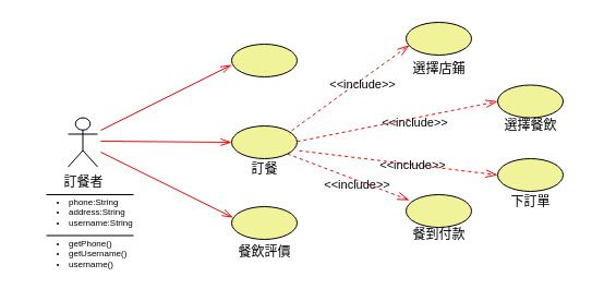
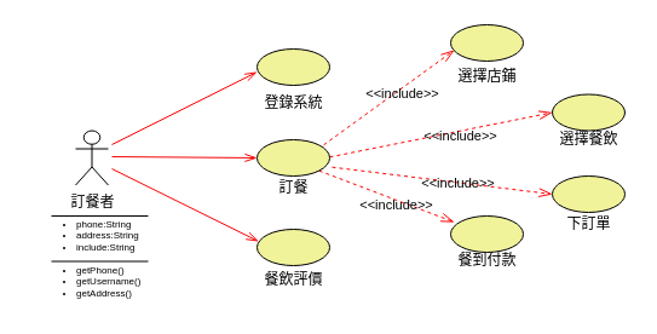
  <mxCell id="0" />
  <mxCell id="1" parent="0" />
  <mxCell id="2" value="訂餐者" style="shape=umlActor;verticalLabelPosition=bottom;verticalAlign=top;html=1;outlineConnect=0;" parent="1" vertex="1"><mxGeometry x="62" y="107.5" width="27" height="45" as="geometry" /></mxCell>
  <mxCell id="3" value="" style="ellipse;whiteSpace=wrap;html=1;gradientColor=none;fillColor=#f1f39b;" parent="1" vertex="1"><mxGeometry x="212" y="40" width="60" height="30" as="geometry" /></mxCell>
  <mxCell id="4" value="訂餐" style="text;html=1;align=center;verticalAlign=middle;resizable=0;points=[];autosize=1;strokeColor=none;fillColor=none;" parent="1" vertex="1"><mxGeometry x="217" y="140" width="50" height="30" as="geometry" /></mxCell>
+ <mxCell id="5" value="登錄系統" style="text;html=1;align=center;verticalAlign=middle;resizable=0;points=[];autosize=1;strokeColor=none;fillColor=none;" parent="1" vertex="1"><mxGeometry x="207" y="70" width="70" height="30" as="geometry" /></mxCell>
  <mxCell id="6" value="餐飲評價" style="text;html=1;align=center;verticalAlign=middle;resizable=0;points=[];autosize=1;strokeColor=none;fillColor=none;" parent="1" vertex="1"><mxGeometry x="207" y="215.5" width="70" height="30" as="geometry" /></mxCell>
  <mxCell id="7" value="選擇店鋪" style="text;html=1;align=center;verticalAlign=middle;resizable=0;points=[];autosize=1;strokeColor=none;fillColor=none;" parent="1" vertex="1"><mxGeometry x="367" y="47.5" width="70" height="30" as="geometry" /></mxCell>
  <mxCell id="8" value="選擇餐飲" style="text;html=1;align=center;verticalAlign=middle;resizable=0;points=[];autosize=1;strokeColor=none;fillColor=none;" parent="1" vertex="1"><mxGeometry x="451" y="100" width="70" height="30" as="geometry" /></mxCell>
  <mxCell id="9" value="下訂單" style="text;html=1;align=center;verticalAlign=middle;resizable=0;points=[];autosize=1;strokeColor=none;fillColor=none;" parent="1" vertex="1"><mxGeometry x="456" y="170" width="60" height="30" as="geometry" /></mxCell>
  <mxCell id="10" value="餐到付款" style="text;html=1;align=center;verticalAlign=middle;resizable=0;points=[];autosize=1;strokeColor=none;fillColor=none;" parent="1" vertex="1"><mxGeometry x="367" y="200" width="70" height="30" as="geometry" /></mxCell>
  <mxCell id="11" value="&amp;lt;&amp;lt;include&amp;gt;&amp;gt;" style="endArrow=openThin;endSize=9;dashed=1;html=1;rounded=0;strokeColor=#fd0808;endFill=0;strokeWidth=1;entryX=0;entryY=0.5;entryDx=0;entryDy=0;labelBackgroundColor=none;" parent="1" edge="1"><mxGeometry x="0.167" y="-4" width="160" relative="1" as="geometry"><mxPoint x="272" y="129.31" as="sourcePoint" /><mxPoint x="456" y="92.5" as="targetPoint" /><mxPoint as="offset" /></mxGeometry></mxCell>
  <mxCell id="12" value="&amp;lt;&amp;lt;include&amp;gt;&amp;gt;" style="endArrow=openThin;endSize=9;dashed=1;html=1;rounded=0;strokeColor=#fd0808;endFill=0;strokeWidth=1;exitX=1.033;exitY=0.756;exitDx=0;exitDy=0;exitPerimeter=0;labelBackgroundColor=none;entryX=0;entryY=0.5;entryDx=0;entryDy=0;" parent="1" target="26" edge="1"><mxGeometry x="0.15" y="-1" width="160" relative="1" as="geometry"><mxPoint x="273.98" y="137.68" as="sourcePoint" /><mxPoint x="452" y="149" as="targetPoint" /><mxPoint as="offset" /></mxGeometry></mxCell>
  <mxCell id="13" value="&amp;lt;&amp;lt;include&amp;gt;&amp;gt;" style="endArrow=openThin;endSize=9;dashed=1;html=1;rounded=0;strokeColor=#fd0808;endFill=0;strokeWidth=1;entryX=0.05;entryY=0.698;entryDx=0;entryDy=0;entryPerimeter=0;labelBackgroundColor=none;" parent="1" target="24" edge="1"><mxGeometry x="0.167" y="-4" width="160" relative="1" as="geometry"><mxPoint x="267" y="119.31" as="sourcePoint" /><mxPoint x="372" y="40.01" as="targetPoint" /><mxPoint as="offset" /></mxGeometry></mxCell>
  <mxCell id="14" value="&amp;lt;&amp;lt;include&amp;gt;&amp;gt;" style="endArrow=openThin;endSize=9;dashed=1;html=1;rounded=0;strokeColor=#fd0808;endFill=0;strokeWidth=1;exitX=1;exitY=1;exitDx=0;exitDy=0;labelBackgroundColor=none;entryX=0.05;entryY=0.17;entryDx=0;entryDy=0;entryPerimeter=0;" parent="1" target="27" edge="1"><mxGeometry x="0.167" y="-4" width="160" relative="1" as="geometry"><mxPoint x="263.213" y="140.607" as="sourcePoint" /><mxPoint x="378.024" y="183.984" as="targetPoint" /><mxPoint as="offset" /></mxGeometry></mxCell>
  <mxCell id="15" value="" style="endArrow=openThin;endFill=0;endSize=8;html=1;rounded=0;strokeColor=#f70808;entryX=0;entryY=0.5;entryDx=0;entryDy=0;" parent="1" target="22" edge="1"><mxGeometry width="160" relative="1" as="geometry"><mxPoint x="92" y="129" as="sourcePoint" /><mxPoint x="212" y="130" as="targetPoint" /></mxGeometry></mxCell>
  <mxCell id="16" value="" style="endArrow=openThin;endFill=0;endSize=8;html=1;rounded=0;strokeColor=#f70808;entryX=0;entryY=0.633;entryDx=0;entryDy=0;entryPerimeter=0;" parent="1" target="3" edge="1"><mxGeometry width="160" relative="1" as="geometry"><mxPoint x="92" y="119" as="sourcePoint" /><mxPoint x="202.732" y="156.243" as="targetPoint" /></mxGeometry></mxCell>
  <mxCell id="17" value="" style="endArrow=openThin;endFill=0;endSize=8;html=1;rounded=0;strokeColor=#f70808;entryX=0.021;entryY=0.333;entryDx=0;entryDy=0;entryPerimeter=0;" parent="1" target="23" edge="1"><mxGeometry width="160" relative="1" as="geometry"><mxPoint x="92" y="139" as="sourcePoint" /><mxPoint x="213.26" y="199.48" as="targetPoint" /></mxGeometry></mxCell>
  <mxCell id="18" value="" style="endArrow=none;endFill=0;endSize=12;html=1;rounded=0;edgeStyle=orthogonalEdgeStyle;" parent="1" edge="1"><mxGeometry width="160" relative="1" as="geometry"><mxPoint y="178" as="sourcePoint" x="42" /><mxPoint x="122" y="178" as="targetPoint" /></mxGeometry></mxCell>
  <mxCell id="19" value="" style="endArrow=none;endFill=0;endSize=12;html=1;rounded=0;edgeStyle=orthogonalEdgeStyle;" parent="1" edge="1"><mxGeometry width="160" relative="1" as="geometry"><mxPoint y="215.5" as="sourcePoint" x="42" /><mxPoint x="122" y="215.5" as="targetPoint" /></mxGeometry></mxCell>
- <mxCell id="20" value="&lt;ul style=&quot;font-size: 8px;&quot;&gt;&lt;li&gt;phone:String&lt;/li&gt;&lt;li&gt;address:String&lt;/li&gt;&lt;li&gt;username:String&lt;/li&gt;&lt;/ul&gt;" style="text;strokeColor=none;fillColor=none;html=1;whiteSpace=wrap;verticalAlign=middle;overflow=hidden;" parent="1" vertex="1"><mxGeometry x="20.5" y="170" width="101.5" height="45.5" as="geometry" /></mxCell>
- <mxCell id="21" value="&lt;ul style=&quot;font-size: 8px;&quot;&gt;&lt;li&gt;getPhone()&lt;/li&gt;&lt;li&gt;getUsername()&lt;/li&gt;&lt;li style=&quot;border-color: var(--border-color);&quot;&gt;username()&lt;/li&gt;&lt;/ul&gt;" style="text;strokeColor=none;fillColor=none;html=1;whiteSpace=wrap;verticalAlign=middle;overflow=hidden;" parent="1" vertex="1"><mxGeometry x="20.5" y="208" width="101.5" height="45.5" as="geometry" /></mxCell>
+ <mxCell id="20" value="&lt;ul style=&quot;font-size: 8px;&quot;&gt;&lt;li&gt;phone:String&lt;/li&gt;&lt;li&gt;address:String&lt;/li&gt;&lt;li&gt;include:String&lt;/li&gt;&lt;/ul&gt;" style="text;strokeColor=none;fillColor=none;html=1;whiteSpace=wrap;verticalAlign=middle;overflow=hidden;" parent="1" vertex="1"><mxGeometry x="20.5" y="170" width="101.5" height="45.5" as="geometry" /></mxCell>
+ <mxCell id="21" value="&lt;ul style=&quot;font-size: 8px;&quot;&gt;&lt;li&gt;getPhone()&lt;/li&gt;&lt;li&gt;getUsername()&lt;/li&gt;&lt;li style=&quot;border-color: var(--border-color);&quot;&gt;getAddress()&lt;/li&gt;&lt;/ul&gt;" style="text;strokeColor=none;fillColor=none;html=1;whiteSpace=wrap;verticalAlign=middle;overflow=hidden;" parent="1" vertex="1"><mxGeometry x="20.5" y="208" width="101.5" height="45.5" as="geometry" /></mxCell>
  <mxCell id="22" value="" style="ellipse;whiteSpace=wrap;html=1;gradientColor=none;fillColor=#f1f39b;" parent="1" vertex="1"><mxGeometry x="212" y="115" width="60" height="30" as="geometry" /></mxCell>
  <mxCell id="23" value="" style="ellipse;whiteSpace=wrap;html=1;gradientColor=none;fillColor=#f1f39b;" parent="1" vertex="1"><mxGeometry x="212" y="189" width="60" height="30" as="geometry" /></mxCell>
  <mxCell id="24" value="" style="ellipse;whiteSpace=wrap;html=1;gradientColor=none;fillColor=#f1f39b;" parent="1" vertex="1"><mxGeometry x="372" y="20" width="60" height="30" as="geometry" /></mxCell>
  <mxCell id="25" value="" style="ellipse;whiteSpace=wrap;html=1;gradientColor=none;fillColor=#f1f39b;" parent="1" vertex="1"><mxGeometry x="456" y="77.5" width="60" height="30" as="geometry" /></mxCell>
  <mxCell id="26" value="" style="ellipse;whiteSpace=wrap;html=1;gradientColor=none;fillColor=#f1f39b;" parent="1" vertex="1"><mxGeometry x="456" y="145" width="60" height="30" as="geometry" /></mxCell>
  <mxCell id="27" value="" style="ellipse;whiteSpace=wrap;html=1;gradientColor=none;fillColor=#f1f39b;" parent="1" vertex="1"><mxGeometry x="372" y="178" width="60" height="30" as="geometry" /></mxCell>
